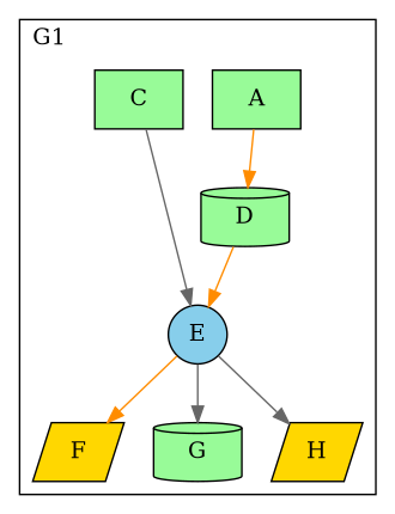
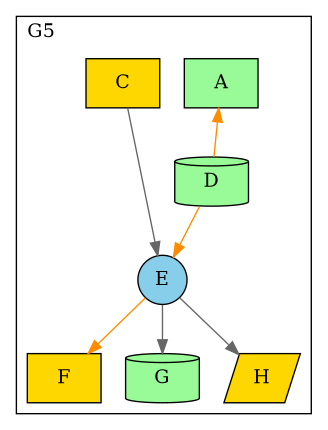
  digraph {
    node [fillcolor=palegreen shape=box style=filled]
    edge [color=darkorange]
    A
-   C
-   F [fillcolor=gold shape=parallelogram]
+   C [fillcolor=gold]
+   F [fillcolor=gold]
    G [shape=cylinder]
    H [fillcolor=gold shape=parallelogram]
    D [shape=cylinder]
    E [fillcolor=skyblue shape=circle]
    subgraph cluster_1 {
-     label=G1
+     label=G5
      labeljust=l
      D
      E
      subgraph sub_2 {
        label=G1
        labeljust=l
        rank=min
        A
        C
      }
      subgraph sub_3 {
        label=G1
        labeljust=l
        rank=max
        F
        G
        H
      }
    }
-   A -> D
+   D -> A
    C -> E [color=gray40]
    D -> E
    E -> F
    E -> G [color=gray40]
    E -> H [color=gray40]
  }
